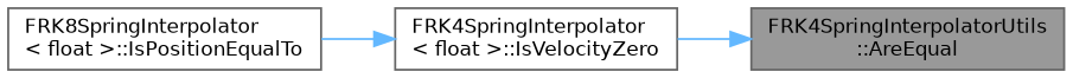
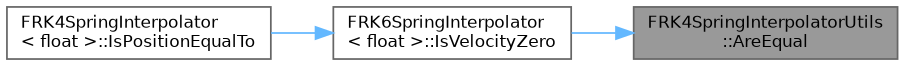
  digraph {
    rankdir=RL
    node [color=grey40 fillcolor=white fontname=Helvetica fontsize=10 shape=box style=filled]
    edge [color=steelblue1 dir=back fontname=Helvetica fontsize=10 labelfontname=Helvetica labelfontsize=10 style=solid]
    n1 [color=gray40 fillcolor=grey60 fontcolor=black height=0.2 label="FRK4SpringInterpolatorUtils\l::AreEqual" width=0.4]
-   n2 [height=0.2 label="FRK4SpringInterpolator\l\< float \>::IsVelocityZero" width=0.4]
-   n3 [height=0.2 label="FRK8SpringInterpolator\l\< float \>::IsPositionEqualTo" width=0.4]
+   n2 [height=0.2 label="FRK6SpringInterpolator\l\< float \>::IsVelocityZero" width=0.4]
+   n3 [height=0.2 label="FRK4SpringInterpolator\l\< float \>::IsPositionEqualTo" width=0.4]
    n1 -> n2
    n2 -> n3
  }
